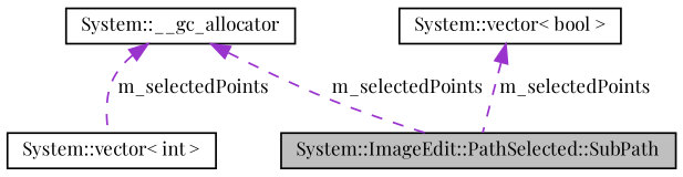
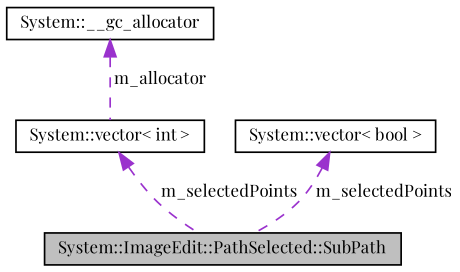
  digraph {
    fontname="Playfair Display"
    node [color=black fillcolor=white fontname="Playfair Display" fontsize=10 shape=record style=filled]
    edge [color=darkorchid3 dir=back fontname="Playfair Display" fontsize=10 labelfontname=Helvetica labelfontsize=10 style=dashed]
    n1 [fillcolor=grey75 fontcolor=black height=0.2 label="System::ImageEdit::PathSelected::SubPath" width=0.4]
    n2 [height=0.2 label="System::vector\< int \>" width=0.4]
    n3 [height=0.2 label="System::__gc_allocator" width=0.4]
    n4 [height=0.2 label="System::vector\< bool \>" width=0.4]
-   n3 -> n1 [label=" m_selectedPoints"]
-   n3 -> n2 [label=" m_selectedPoints"]
+   n2 -> n1 [label=" m_selectedPoints"]
+   n3 -> n2 [label=" m_allocator"]
    n4 -> n1 [label=" m_selectedPoints"]
  }
